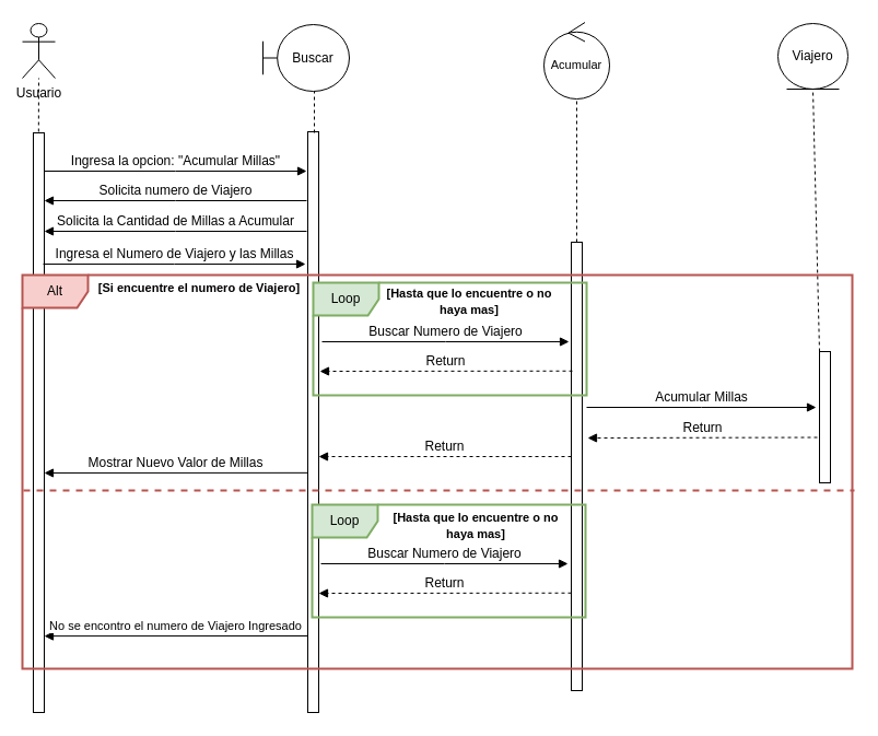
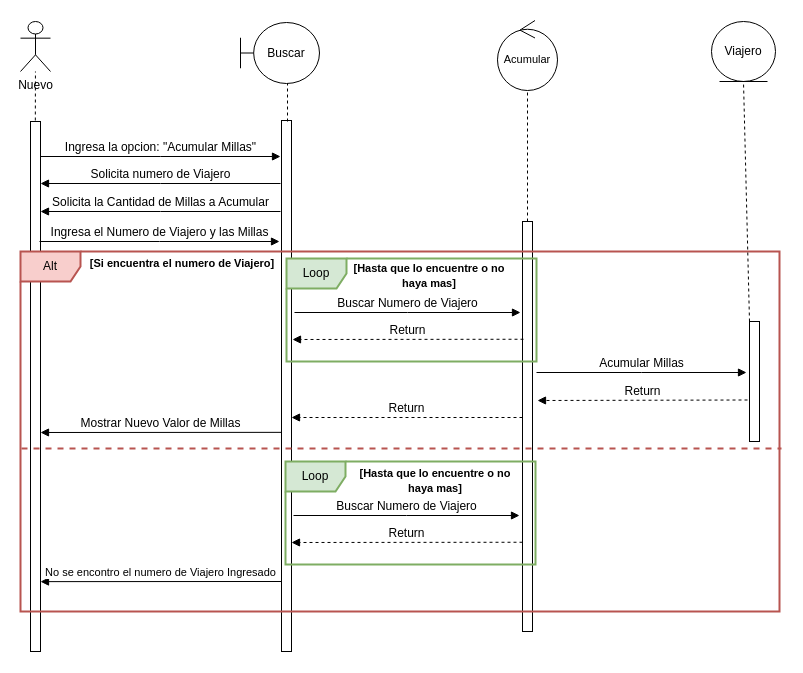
  <mxCell id="0" />
  <mxCell id="1" parent="0" />
- <mxCell id="2" value="Usuario&lt;br&gt;" style="shape=umlActor;verticalLabelPosition=bottom;verticalAlign=top;html=1;outlineConnect=0;" vertex="1" parent="1"><mxGeometry x="20" y="21" width="30" height="50" as="geometry" /></mxCell>
+ <mxCell id="2" value="Nuevo&lt;br&gt;" style="shape=umlActor;verticalLabelPosition=bottom;verticalAlign=top;html=1;outlineConnect=0;" vertex="1" parent="1"><mxGeometry x="20" y="21" width="30" height="50" as="geometry" /></mxCell>
  <mxCell id="3" value="&lt;font style=&quot;font-size: 11px;&quot;&gt;Acumular&lt;/font&gt;" style="ellipse;shape=umlControl;whiteSpace=wrap;html=1;" vertex="1" parent="1"><mxGeometry x="497" y="20" width="60" height="70" as="geometry" /></mxCell>
  <mxCell id="4" value="" style="html=1;points=[];perimeter=orthogonalPerimeter;outlineConnect=0;targetShapes=umlLifeline;portConstraint=eastwest;newEdgeStyle={&quot;edgeStyle&quot;:&quot;elbowEdgeStyle&quot;,&quot;elbow&quot;:&quot;vertical&quot;,&quot;curved&quot;:0,&quot;rounded&quot;:0};" vertex="1" parent="1"><mxGeometry x="30" y="121" width="10" height="530" as="geometry" /></mxCell>
  <mxCell id="5" value="" style="html=1;points=[];perimeter=orthogonalPerimeter;outlineConnect=0;targetShapes=umlLifeline;portConstraint=eastwest;newEdgeStyle={&quot;edgeStyle&quot;:&quot;elbowEdgeStyle&quot;,&quot;elbow&quot;:&quot;vertical&quot;,&quot;curved&quot;:0,&quot;rounded&quot;:0};" vertex="1" parent="1"><mxGeometry x="281" y="120" width="10" height="531" as="geometry" /></mxCell>
  <mxCell id="6" value="" style="html=1;points=[];perimeter=orthogonalPerimeter;outlineConnect=0;targetShapes=umlLifeline;portConstraint=eastwest;newEdgeStyle={&quot;edgeStyle&quot;:&quot;elbowEdgeStyle&quot;,&quot;elbow&quot;:&quot;vertical&quot;,&quot;curved&quot;:0,&quot;rounded&quot;:0};" vertex="1" parent="1"><mxGeometry x="522" y="221" width="10" height="410" as="geometry" /></mxCell>
  <mxCell id="7" value="&lt;font style=&quot;font-size: 12px;&quot;&gt;Ingresa la opcion: &quot;Acumular Millas&quot;&lt;/font&gt;" style="html=1;verticalAlign=bottom;endArrow=block;edgeStyle=elbowEdgeStyle;elbow=vertical;curved=0;rounded=0;" edge="1" parent="1"><mxGeometry width="80" relative="1" as="geometry"><mxPoint x="40" y="156" as="sourcePoint" /><mxPoint x="280" y="156" as="targetPoint" /></mxGeometry></mxCell>
  <mxCell id="8" value="Viajero" style="ellipse;shape=umlEntity;whiteSpace=wrap;html=1;" vertex="1" parent="1"><mxGeometry x="711" y="21" width="64" height="60" as="geometry" /></mxCell>
  <mxCell id="9" value="Buscar" style="shape=umlBoundary;whiteSpace=wrap;html=1;" vertex="1" parent="1"><mxGeometry x="240" y="22" width="79" height="61" as="geometry" /></mxCell>
  <mxCell id="10" value="" style="html=1;points=[];perimeter=orthogonalPerimeter;outlineConnect=0;targetShapes=umlLifeline;portConstraint=eastwest;newEdgeStyle={&quot;edgeStyle&quot;:&quot;elbowEdgeStyle&quot;,&quot;elbow&quot;:&quot;vertical&quot;,&quot;curved&quot;:0,&quot;rounded&quot;:0};" vertex="1" parent="1"><mxGeometry x="749" y="321" width="10" height="120" as="geometry" /></mxCell>
  <mxCell id="11" value="&lt;span style=&quot;font-size: 12px;&quot;&gt;Solicita numero de Viajero&lt;/span&gt;" style="html=1;verticalAlign=bottom;endArrow=block;edgeStyle=elbowEdgeStyle;elbow=vertical;curved=0;rounded=0;" edge="1" parent="1"><mxGeometry width="80" relative="1" as="geometry"><mxPoint x="280" y="183" as="sourcePoint" /><mxPoint x="40" y="183" as="targetPoint" /></mxGeometry></mxCell>
  <mxCell id="12" value="&lt;span style=&quot;font-size: 12px;&quot;&gt;Solicita la Cantidad de Millas a Acumular&lt;br&gt;&lt;/span&gt;" style="html=1;verticalAlign=bottom;endArrow=block;edgeStyle=elbowEdgeStyle;elbow=vertical;curved=0;rounded=0;" edge="1" parent="1"><mxGeometry width="80" relative="1" as="geometry"><mxPoint x="280" y="211" as="sourcePoint" /><mxPoint x="40" y="211" as="targetPoint" /></mxGeometry></mxCell>
  <mxCell id="13" value="&lt;span style=&quot;font-size: 12px;&quot;&gt;Ingresa el Numero de Viajero y las Millas&lt;/span&gt;" style="html=1;verticalAlign=bottom;endArrow=block;edgeStyle=elbowEdgeStyle;elbow=vertical;curved=0;rounded=0;" edge="1" parent="1"><mxGeometry width="80" relative="1" as="geometry"><mxPoint x="39" y="241" as="sourcePoint" /><mxPoint x="279" y="241" as="targetPoint" /></mxGeometry></mxCell>
  <mxCell id="14" value="&lt;span style=&quot;font-size: 12px;&quot;&gt;Buscar Numero de Viajero&lt;/span&gt;" style="html=1;verticalAlign=bottom;endArrow=block;edgeStyle=elbowEdgeStyle;elbow=vertical;curved=0;rounded=0;" edge="1" parent="1"><mxGeometry width="80" relative="1" as="geometry"><mxPoint x="294" y="312" as="sourcePoint" /><mxPoint x="520" y="312" as="targetPoint" /></mxGeometry></mxCell>
  <mxCell id="15" value="Alt" style="shape=umlFrame;whiteSpace=wrap;html=1;pointerEvents=0;fillColor=#f8cecc;strokeColor=#b85450;strokeWidth=2;" vertex="1" parent="1"><mxGeometry x="20" y="251" width="759" height="360" as="geometry" /></mxCell>
- <mxCell id="16" value="&lt;b&gt;&lt;font style=&quot;font-size: 11px;&quot;&gt;[Si encuentre el numero de Viajero]&lt;/font&gt;&lt;/b&gt;" style="text;html=1;strokeColor=none;fillColor=none;align=center;verticalAlign=middle;whiteSpace=wrap;rounded=0;" vertex="1" parent="1"><mxGeometry x="77" y="248" width="210" height="30" as="geometry" /></mxCell>
+ <mxCell id="16" value="&lt;b&gt;&lt;font style=&quot;font-size: 11px;&quot;&gt;[Si encuentra el numero de Viajero]&lt;/font&gt;&lt;/b&gt;" style="text;html=1;strokeColor=none;fillColor=none;align=center;verticalAlign=middle;whiteSpace=wrap;rounded=0;" vertex="1" parent="1"><mxGeometry x="77" y="248" width="210" height="30" as="geometry" /></mxCell>
  <mxCell id="17" value="&lt;span style=&quot;font-size: 12px;&quot;&gt;Acumular Millas&lt;/span&gt;" style="html=1;verticalAlign=bottom;endArrow=block;edgeStyle=elbowEdgeStyle;elbow=vertical;curved=0;rounded=0;" edge="1" parent="1"><mxGeometry x="-0.002" width="80" relative="1" as="geometry"><mxPoint x="536" y="372" as="sourcePoint" /><mxPoint x="746" y="372" as="targetPoint" /><mxPoint as="offset" /></mxGeometry></mxCell>
  <mxCell id="18" value="&lt;span style=&quot;font-size: 12px;&quot;&gt;Return&lt;br&gt;&lt;/span&gt;" style="html=1;verticalAlign=bottom;endArrow=block;edgeStyle=elbowEdgeStyle;elbow=vertical;curved=0;rounded=0;dashed=1;" edge="1" parent="1"><mxGeometry width="80" relative="1" as="geometry"><mxPoint x="747" y="399.5" as="sourcePoint" /><mxPoint x="537" y="399.5" as="targetPoint" /></mxGeometry></mxCell>
  <mxCell id="19" value="&lt;span style=&quot;font-size: 12px;&quot;&gt;Return&lt;br&gt;&lt;/span&gt;" style="html=1;verticalAlign=bottom;endArrow=block;edgeStyle=elbowEdgeStyle;elbow=vertical;curved=0;rounded=0;dashed=1;" edge="1" parent="1"><mxGeometry width="80" relative="1" as="geometry"><mxPoint x="522" y="417" as="sourcePoint" /><mxPoint x="291" y="417.333" as="targetPoint" /></mxGeometry></mxCell>
  <mxCell id="20" value="&lt;span style=&quot;font-size: 12px;&quot;&gt;Mostrar Nuevo Valor de Millas&lt;br&gt;&lt;/span&gt;" style="html=1;verticalAlign=bottom;endArrow=block;edgeStyle=elbowEdgeStyle;elbow=vertical;curved=0;rounded=0;exitX=-0.2;exitY=0.595;exitDx=0;exitDy=0;exitPerimeter=0;" edge="1" parent="1"><mxGeometry width="80" relative="1" as="geometry"><mxPoint x="281" y="431.85" as="sourcePoint" /><mxPoint x="40" y="432" as="targetPoint" /><Array as="points"><mxPoint x="290" y="432" /></Array></mxGeometry></mxCell>
  <mxCell id="21" value="" style="endArrow=none;html=1;rounded=0;fillColor=#f8cecc;strokeColor=#b85450;strokeWidth=2;dashed=1;" edge="1" parent="1"><mxGeometry width="50" height="50" relative="1" as="geometry"><mxPoint x="21" y="448" as="sourcePoint" /><mxPoint x="781" y="448" as="targetPoint" /></mxGeometry></mxCell>
  <mxCell id="22" value="Loop" style="shape=umlFrame;whiteSpace=wrap;html=1;pointerEvents=0;fillColor=#d5e8d4;strokeColor=#7EAD63;strokeWidth=2;" vertex="1" parent="1"><mxGeometry x="286" y="258" width="250" height="103" as="geometry" /></mxCell>
  <mxCell id="23" value="&lt;span style=&quot;font-size: 12px;&quot;&gt;Return&lt;br&gt;&lt;/span&gt;" style="html=1;verticalAlign=bottom;endArrow=block;edgeStyle=elbowEdgeStyle;elbow=vertical;curved=0;rounded=0;dashed=1;" edge="1" parent="1"><mxGeometry width="80" relative="1" as="geometry"><mxPoint x="523" y="338.75" as="sourcePoint" /><mxPoint x="292" y="339.083" as="targetPoint" /></mxGeometry></mxCell>
  <mxCell id="24" value="&lt;span style=&quot;font-size: 12px;&quot;&gt;Buscar Numero de Viajero&lt;/span&gt;" style="html=1;verticalAlign=bottom;endArrow=block;edgeStyle=elbowEdgeStyle;elbow=vertical;curved=0;rounded=0;" edge="1" parent="1"><mxGeometry width="80" relative="1" as="geometry"><mxPoint x="293" y="515" as="sourcePoint" /><mxPoint x="519" y="515" as="targetPoint" /></mxGeometry></mxCell>
  <mxCell id="25" value="Loop" style="shape=umlFrame;whiteSpace=wrap;html=1;pointerEvents=0;fillColor=#d5e8d4;strokeColor=#7EAD63;strokeWidth=2;" vertex="1" parent="1"><mxGeometry x="285" y="461" width="250" height="103" as="geometry" /></mxCell>
  <mxCell id="26" value="&lt;span style=&quot;font-size: 12px;&quot;&gt;Return&lt;br&gt;&lt;/span&gt;" style="html=1;verticalAlign=bottom;endArrow=block;edgeStyle=elbowEdgeStyle;elbow=vertical;curved=0;rounded=0;dashed=1;" edge="1" parent="1"><mxGeometry width="80" relative="1" as="geometry"><mxPoint x="522" y="541.75" as="sourcePoint" /><mxPoint x="291" y="542.083" as="targetPoint" /></mxGeometry></mxCell>
  <mxCell id="27" value="&lt;font style=&quot;font-size: 11px;&quot;&gt;No se encontro el numero de Viajero Ingresado&lt;/font&gt;" style="html=1;verticalAlign=bottom;endArrow=block;edgeStyle=elbowEdgeStyle;elbow=vertical;curved=0;rounded=0;exitX=-0.2;exitY=0.595;exitDx=0;exitDy=0;exitPerimeter=0;" edge="1" parent="1"><mxGeometry width="80" relative="1" as="geometry"><mxPoint x="281" y="581" as="sourcePoint" /><mxPoint x="40" y="581.15" as="targetPoint" /><Array as="points"><mxPoint x="290" y="581.15" /></Array></mxGeometry></mxCell>
  <mxCell id="28" value="&lt;span style=&quot;font-size: 11px;&quot;&gt;&lt;b&gt;[Hasta que lo encuentre o no haya mas]&lt;/b&gt;&lt;/span&gt;" style="text;html=1;strokeColor=none;fillColor=none;align=center;verticalAlign=middle;whiteSpace=wrap;rounded=0;" vertex="1" parent="1"><mxGeometry x="350" y="260" width="158" height="30" as="geometry" /></mxCell>
  <mxCell id="29" value="&lt;span style=&quot;font-size: 11px;&quot;&gt;&lt;b&gt;[Hasta que lo encuentre o no haya mas]&lt;/b&gt;&lt;/span&gt;" style="text;html=1;strokeColor=none;fillColor=none;align=center;verticalAlign=middle;whiteSpace=wrap;rounded=0;" vertex="1" parent="1"><mxGeometry x="356" y="465" width="158" height="30" as="geometry" /></mxCell>
  <mxCell id="30" value="" style="endArrow=none;dashed=1;html=1;rounded=0;" edge="1" parent="1"><mxGeometry width="50" height="50" relative="1" as="geometry"><mxPoint x="527" y="221" as="sourcePoint" /><mxPoint x="527" y="91" as="targetPoint" /></mxGeometry></mxCell>
  <mxCell id="31" value="" style="endArrow=none;dashed=1;html=1;rounded=0;entryX=0.5;entryY=1;entryDx=0;entryDy=0;" edge="1" parent="1" source="10" target="8"><mxGeometry width="50" height="50" relative="1" as="geometry"><mxPoint x="753.5" y="221" as="sourcePoint" /><mxPoint x="753.5" y="91" as="targetPoint" /></mxGeometry></mxCell>
  <mxCell id="32" value="" style="endArrow=none;dashed=1;html=1;rounded=0;" edge="1" parent="1"><mxGeometry width="50" height="50" relative="1" as="geometry"><mxPoint x="287" y="121" as="sourcePoint" /><mxPoint x="287" y="83" as="targetPoint" /></mxGeometry></mxCell>
  <mxCell id="33" value="" style="endArrow=none;dashed=1;html=1;rounded=0;" edge="1" parent="1" target="2"><mxGeometry width="50" height="50" relative="1" as="geometry"><mxPoint x="34.83" y="120" as="sourcePoint" /><mxPoint x="34.83" y="82" as="targetPoint" /></mxGeometry></mxCell>
